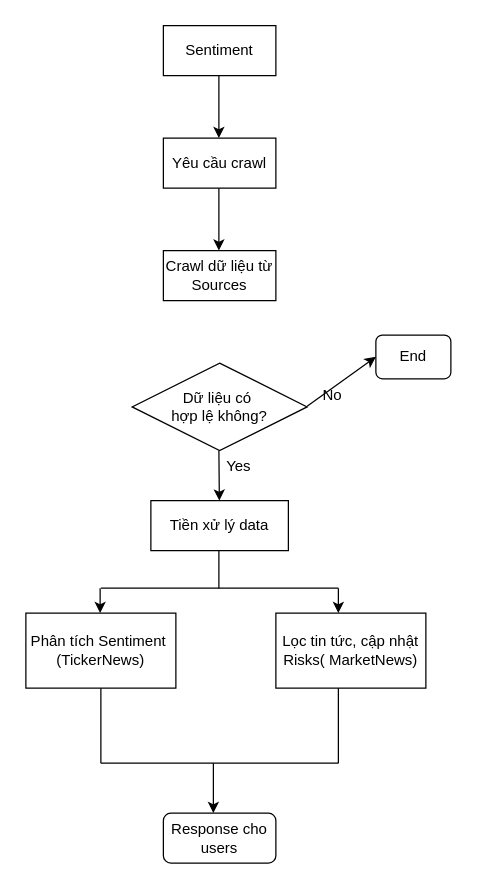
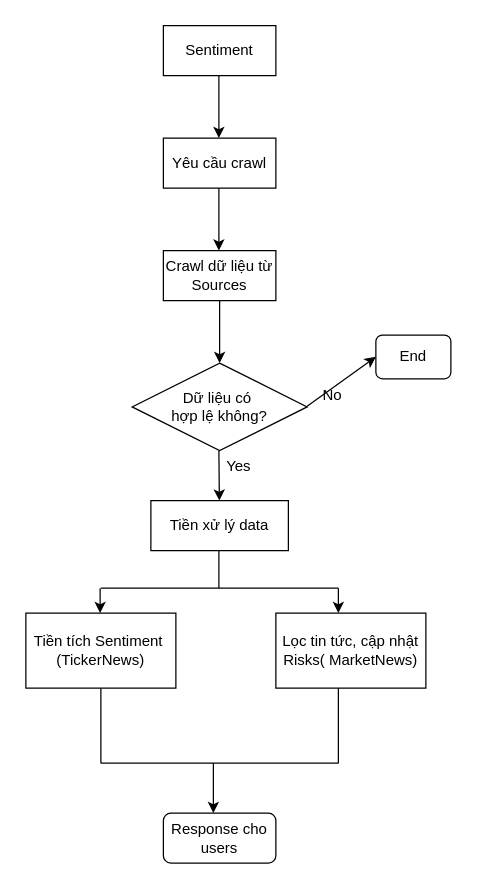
  <mxCell id="0" />
  <mxCell id="1" parent="0" />
  <mxCell id="2" value="Sentiment" style="rounded=0;whiteSpace=wrap;html=1;" vertex="1" parent="1"><mxGeometry x="130" y="20" width="90" height="40" as="geometry" /></mxCell>
  <mxCell id="3" value="" style="endArrow=classic;html=1;rounded=0;" edge="1" parent="1"><mxGeometry width="50" height="50" relative="1" as="geometry"><mxPoint x="174.41" y="60" as="sourcePoint" /><mxPoint x="174.41" y="110" as="targetPoint" /></mxGeometry></mxCell>
  <mxCell id="4" value="Yêu cầu crawl" style="rounded=0;whiteSpace=wrap;html=1;" vertex="1" parent="1"><mxGeometry x="130" y="110" width="90" height="40" as="geometry" /></mxCell>
  <mxCell id="5" value="Crawl dữ liệu từ Sources" style="rounded=0;whiteSpace=wrap;html=1;" vertex="1" parent="1"><mxGeometry x="130" y="200" width="90" height="40" as="geometry" /></mxCell>
  <mxCell id="6" value="" style="endArrow=classic;html=1;rounded=0;" edge="1" parent="1"><mxGeometry width="50" height="50" relative="1" as="geometry"><mxPoint x="174.41" y="150" as="sourcePoint" /><mxPoint x="174.41" y="200" as="targetPoint" /></mxGeometry></mxCell>
  <mxCell id="7" value="Dữ liệu có&amp;nbsp;&lt;div&gt;hợp lệ không?&lt;/div&gt;" style="rhombus;whiteSpace=wrap;html=1;" vertex="1" parent="1"><mxGeometry x="105" y="290" width="140" height="70" as="geometry" /></mxCell>
+ <mxCell id="8" value="" style="endArrow=classic;html=1;rounded=0;exitX=0.5;exitY=1;exitDx=0;exitDy=0;entryX=0.5;entryY=0;entryDx=0;entryDy=0;" edge="1" parent="1" source="5" target="7"><mxGeometry width="50" height="50" relative="1" as="geometry"><mxPoint x="170" y="240" as="sourcePoint" /><mxPoint x="175" y="280" as="targetPoint" /></mxGeometry></mxCell>
  <mxCell id="9" value="End" style="rounded=1;whiteSpace=wrap;html=1;" vertex="1" parent="1"><mxGeometry x="300" y="267.5" width="60" height="35" as="geometry" /></mxCell>
  <mxCell id="10" value="" style="endArrow=classic;html=1;rounded=0;entryX=0;entryY=0.5;entryDx=0;entryDy=0;" edge="1" parent="1" target="9"><mxGeometry width="50" height="50" relative="1" as="geometry"><mxPoint x="245" y="324.41" as="sourcePoint" /><mxPoint x="275" y="324.41" as="targetPoint" /></mxGeometry></mxCell>
  <mxCell id="11" value="No&lt;div&gt;&lt;br&gt;&lt;/div&gt;" style="text;html=1;align=center;verticalAlign=middle;resizable=0;points=[];autosize=1;strokeColor=none;fillColor=none;" vertex="1" parent="1"><mxGeometry x="245" y="302.5" width="40" height="40" as="geometry" /></mxCell>
  <mxCell id="12" value="" style="endArrow=classic;html=1;rounded=0;" edge="1" parent="1" target="13"><mxGeometry width="50" height="50" relative="1" as="geometry"><mxPoint x="174.41" y="360" as="sourcePoint" /><mxPoint x="174.41" y="410" as="targetPoint" /></mxGeometry></mxCell>
  <mxCell id="13" value="Tiền xử lý data" style="rounded=0;whiteSpace=wrap;html=1;" vertex="1" parent="1"><mxGeometry x="120" y="400" width="110" height="40" as="geometry" /></mxCell>
- <mxCell id="14" value="Phân tích Sentiment&amp;nbsp;&lt;div&gt;(TickerNews)&lt;/div&gt;" style="rounded=0;whiteSpace=wrap;html=1;" vertex="1" parent="1"><mxGeometry x="20" y="490" width="120" height="60" as="geometry" /></mxCell>
+ <mxCell id="14" value="Tiền tích Sentiment&amp;nbsp;&lt;div&gt;(TickerNews)&lt;/div&gt;" style="rounded=0;whiteSpace=wrap;html=1;" vertex="1" parent="1"><mxGeometry x="20" y="490" width="120" height="60" as="geometry" /></mxCell>
  <mxCell id="15" value="" style="endArrow=none;html=1;rounded=0;" edge="1" parent="1"><mxGeometry width="50" height="50" relative="1" as="geometry"><mxPoint x="174.41" y="470" as="sourcePoint" /><mxPoint x="174.41" y="440" as="targetPoint" /></mxGeometry></mxCell>
  <mxCell id="16" value="" style="endArrow=none;html=1;rounded=0;" edge="1" parent="1"><mxGeometry width="50" height="50" relative="1" as="geometry"><mxPoint x="80" y="470" as="sourcePoint" /><mxPoint x="180" y="470" as="targetPoint" /></mxGeometry></mxCell>
  <mxCell id="17" value="" style="endArrow=classic;html=1;rounded=0;" edge="1" parent="1"><mxGeometry width="50" height="50" relative="1" as="geometry"><mxPoint x="79.41" y="470" as="sourcePoint" /><mxPoint x="79.41" y="490" as="targetPoint" /></mxGeometry></mxCell>
  <mxCell id="18" value="" style="endArrow=none;html=1;rounded=0;" edge="1" parent="1"><mxGeometry width="50" height="50" relative="1" as="geometry"><mxPoint x="180" y="470" as="sourcePoint" /><mxPoint x="270" y="470" as="targetPoint" /></mxGeometry></mxCell>
  <mxCell id="19" value="" style="endArrow=classic;html=1;rounded=0;" edge="1" parent="1"><mxGeometry width="50" height="50" relative="1" as="geometry"><mxPoint x="270" y="470" as="sourcePoint" /><mxPoint x="270" y="490" as="targetPoint" /></mxGeometry></mxCell>
  <mxCell id="20" value="Lọc tin tức, cập nhật Risks( MarketNews)" style="rounded=0;whiteSpace=wrap;html=1;" vertex="1" parent="1"><mxGeometry x="220" y="490" width="120" height="60" as="geometry" /></mxCell>
  <mxCell id="21" value="" style="endArrow=none;html=1;rounded=0;" edge="1" parent="1"><mxGeometry width="50" height="50" relative="1" as="geometry"><mxPoint x="80" y="610" as="sourcePoint" /><mxPoint x="80" y="550" as="targetPoint" /></mxGeometry></mxCell>
  <mxCell id="22" value="" style="endArrow=none;html=1;rounded=0;" edge="1" parent="1"><mxGeometry width="50" height="50" relative="1" as="geometry"><mxPoint x="80" y="610" as="sourcePoint" /><mxPoint x="270" y="610" as="targetPoint" /></mxGeometry></mxCell>
  <mxCell id="23" value="" style="endArrow=none;html=1;rounded=0;" edge="1" parent="1"><mxGeometry width="50" height="50" relative="1" as="geometry"><mxPoint x="270" y="610" as="sourcePoint" /><mxPoint x="270" y="550" as="targetPoint" /></mxGeometry></mxCell>
  <mxCell id="24" value="" style="endArrow=classic;html=1;rounded=0;" edge="1" parent="1"><mxGeometry width="50" height="50" relative="1" as="geometry"><mxPoint x="170" y="610" as="sourcePoint" /><mxPoint x="170" y="650" as="targetPoint" /></mxGeometry></mxCell>
  <mxCell id="25" value="Response cho users" style="rounded=1;whiteSpace=wrap;html=1;" vertex="1" parent="1"><mxGeometry x="130" y="650" width="90" height="40" as="geometry" /></mxCell>
  <mxCell id="26" value="Yes&lt;div&gt;&lt;br&gt;&lt;/div&gt;" style="text;html=1;align=center;verticalAlign=middle;resizable=0;points=[];autosize=1;strokeColor=none;fillColor=none;" vertex="1" parent="1"><mxGeometry x="170" y="360" width="40" height="40" as="geometry" /></mxCell>
